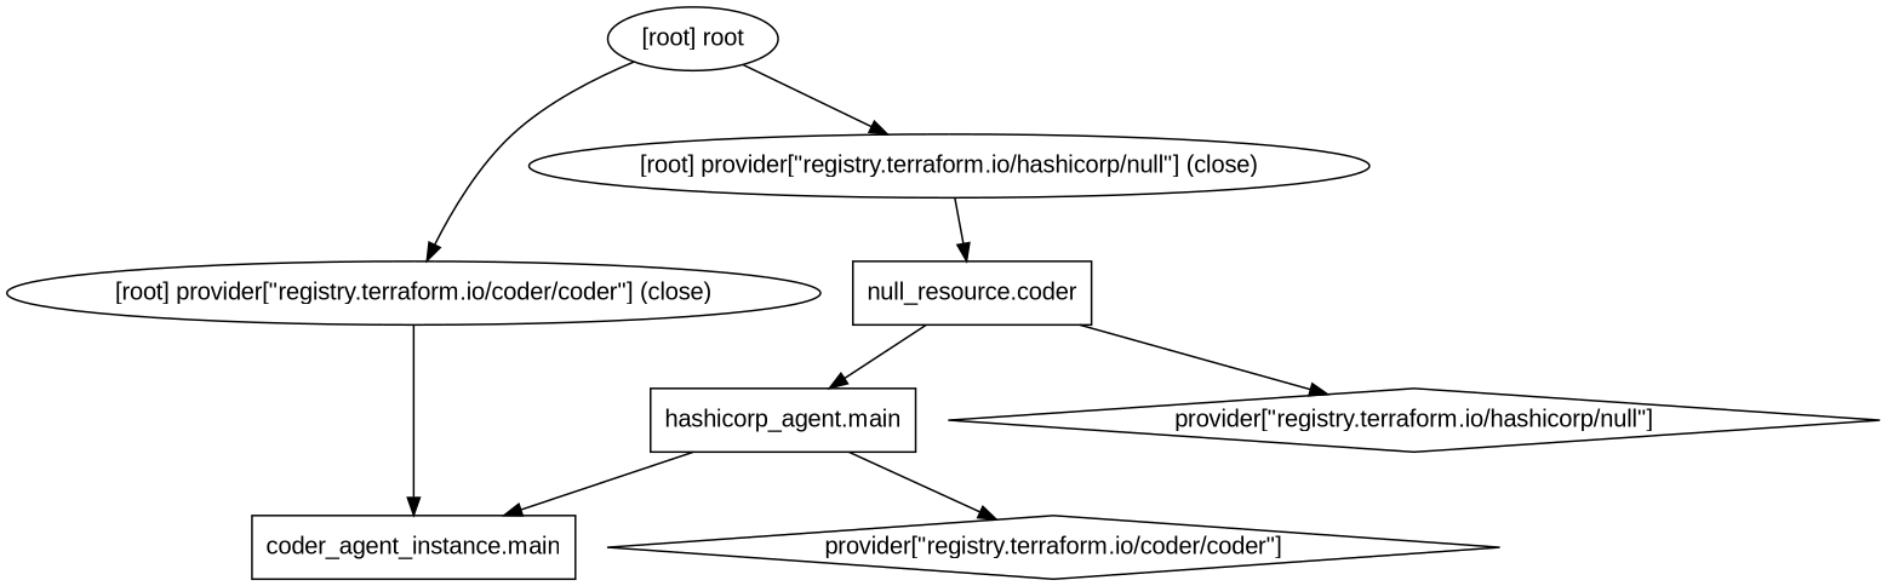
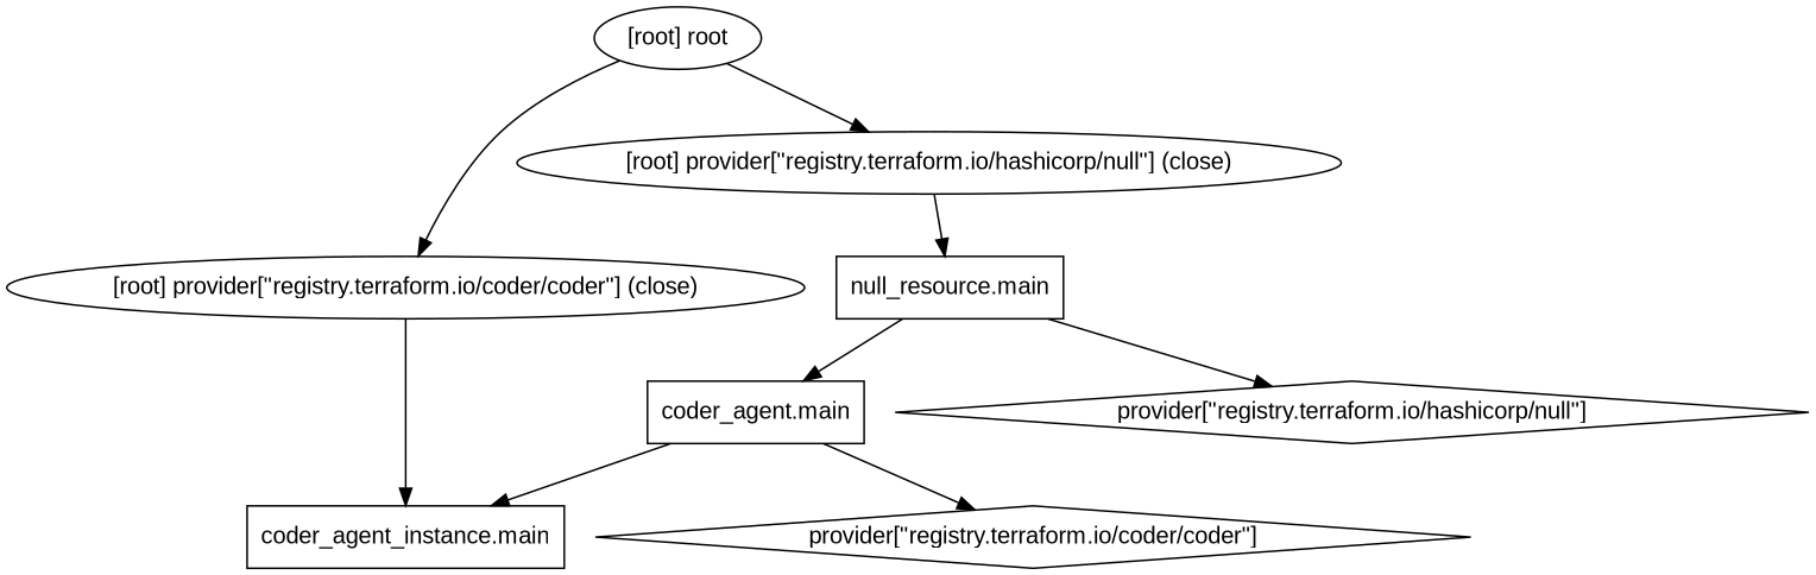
  digraph {
    compound=true
    fontname="Liberation Sans"
    newrank=true
    node [fontname="Liberation Sans"]
    edge [fontname="Liberation Sans"]
-   n1 [label="hashicorp_agent.main" shape=box]
+   n1 [label="coder_agent.main" shape=box]
    n2 [label="provider[\"registry.terraform.io/coder/coder\"]" shape=diamond]
    n3 [label="coder_agent_instance.main" shape=box]
-   n4 [label="null_resource.coder" shape=box]
+   n4 [label="null_resource.main" shape=box]
    n5 [label="provider[\"registry.terraform.io/hashicorp/null\"]" shape=diamond]
    "[root] provider[\"registry.terraform.io/coder/coder\"] (close)"
    "[root] provider[\"registry.terraform.io/hashicorp/null\"] (close)"
    "[root] root"
    subgraph sub_1 {
      n1
      n2
      n3
      n4
      n5
      "[root] provider[\"registry.terraform.io/coder/coder\"] (close)"
      "[root] provider[\"registry.terraform.io/hashicorp/null\"] (close)"
      "[root] root"
    }
    n1 -> n2
    n1 -> n3
    n4 -> n1
    n4 -> n5
    "[root] provider[\"registry.terraform.io/coder/coder\"] (close)" -> n3
    "[root] provider[\"registry.terraform.io/hashicorp/null\"] (close)" -> n4
    "[root] root" -> "[root] provider[\"registry.terraform.io/coder/coder\"] (close)"
    "[root] root" -> "[root] provider[\"registry.terraform.io/hashicorp/null\"] (close)"
  }
